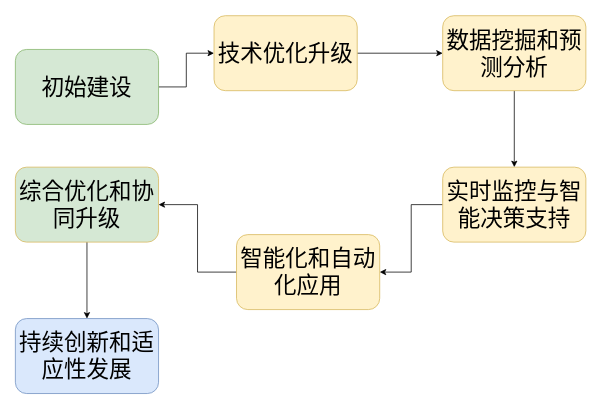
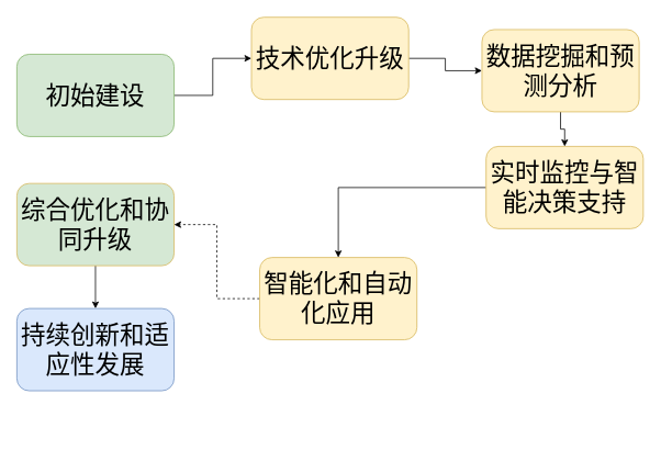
  <mxCell id="0" />
  <mxCell id="1" parent="0" />
  <mxCell id="2" value="" style="edgeStyle=orthogonalEdgeStyle;rounded=0;orthogonalLoop=1;jettySize=auto;html=1;" edge="1" parent="1" source="3" target="5"><mxGeometry relative="1" as="geometry" /></mxCell>
  <mxCell id="3" value="&lt;p class=&quot;MsoNormal&quot;&gt;&lt;font style=&quot;font-size: 30px;&quot; face=&quot;宋体&quot;&gt;初始建设&lt;/font&gt;&lt;/p&gt;" style="rounded=1;whiteSpace=wrap;html=1;fillColor=#d5e8d4;strokeColor=#82b366;" vertex="1" parent="1"><mxGeometry x="20" y="65" width="191" height="100" as="geometry" /></mxCell>
  <mxCell id="4" value="" style="edgeStyle=orthogonalEdgeStyle;rounded=0;orthogonalLoop=1;jettySize=auto;html=1;" edge="1" parent="1" source="5" target="14"><mxGeometry relative="1" as="geometry" /></mxCell>
- <mxCell id="5" value="&lt;p class=&quot;MsoNormal&quot;&gt;&lt;font style=&quot;font-size: 30px;&quot; face=&quot;宋体&quot;&gt;技术优化升级&lt;/font&gt;&lt;/p&gt;" style="rounded=1;whiteSpace=wrap;html=1;fillColor=#fff2cc;strokeColor=#d6b656;" vertex="1" parent="1"><mxGeometry x="285" y="20" width="191" height="100" as="geometry" /></mxCell>
+ <mxCell id="5" value="&lt;p class=&quot;MsoNormal&quot;&gt;&lt;font style=&quot;font-size: 30px;&quot; face=&quot;宋体&quot;&gt;技术优化升级&lt;/font&gt;&lt;/p&gt;" style="rounded=1;whiteSpace=wrap;html=1;fillColor=#fff2cc;strokeColor=#d6b656;" vertex="1" parent="1"><mxGeometry x="305" y="20" width="191" height="100" as="geometry" /></mxCell>
  <mxCell id="6" value="" style="edgeStyle=orthogonalEdgeStyle;rounded=0;orthogonalLoop=1;jettySize=auto;html=1;" edge="1" parent="1" source="7" target="9"><mxGeometry relative="1" as="geometry" /></mxCell>
- <mxCell id="7" value="&lt;p class=&quot;MsoNormal&quot;&gt;&lt;font style=&quot;font-size: 30px;&quot; face=&quot;宋体&quot;&gt;实时监控与智能决策支持&lt;/font&gt;&lt;/p&gt;" style="rounded=1;whiteSpace=wrap;html=1;fillColor=#fff2cc;strokeColor=#d6b656;" vertex="1" parent="1"><mxGeometry x="590" y="222" width="191" height="100" as="geometry" /></mxCell>
- <mxCell id="8" value="" style="edgeStyle=orthogonalEdgeStyle;rounded=0;orthogonalLoop=1;jettySize=auto;html=1;" edge="1" parent="1" source="9" target="11"><mxGeometry relative="1" as="geometry" /></mxCell>
+ <mxCell id="7" value="&lt;p class=&quot;MsoNormal&quot;&gt;&lt;font style=&quot;font-size: 30px;&quot; face=&quot;宋体&quot;&gt;实时监控与智能决策支持&lt;/font&gt;&lt;/p&gt;" style="rounded=1;whiteSpace=wrap;html=1;fillColor=#fff2cc;strokeColor=#d6b656;" vertex="1" parent="1"><mxGeometry x="590" y="177" width="191" height="100" as="geometry" /></mxCell>
+ <mxCell id="8" value="" style="edgeStyle=orthogonalEdgeStyle;rounded=0;orthogonalLoop=1;jettySize=auto;html=1;dashed=1;" edge="1" parent="1" source="9" target="11"><mxGeometry relative="1" as="geometry" /></mxCell>
  <mxCell id="9" value="&lt;p class=&quot;MsoNormal&quot;&gt;&lt;font style=&quot;font-size: 30px;&quot; face=&quot;宋体&quot;&gt;智能化和自动化应用&lt;/font&gt;&lt;/p&gt;" style="rounded=1;whiteSpace=wrap;html=1;fillColor=#fff2cc;strokeColor=#d6b656;" vertex="1" parent="1"><mxGeometry x="315" y="312" width="191" height="100" as="geometry" /></mxCell>
  <mxCell id="10" value="" style="edgeStyle=orthogonalEdgeStyle;rounded=0;orthogonalLoop=1;jettySize=auto;html=1;" edge="1" parent="1" source="11" target="12"><mxGeometry relative="1" as="geometry" /></mxCell>
  <mxCell id="11" value="&lt;p class=&quot;MsoNormal&quot;&gt;&lt;font style=&quot;font-size: 30px;&quot; face=&quot;宋体&quot;&gt;综合优化和协同升级&lt;/font&gt;&lt;/p&gt;" style="rounded=1;whiteSpace=wrap;html=1;fillColor=#d5e8d4;strokeColor=#d6b656;" vertex="1" parent="1"><mxGeometry x="20" y="222" width="191" height="100" as="geometry" /></mxCell>
- <mxCell id="12" value="&lt;p class=&quot;MsoNormal&quot;&gt;&lt;font style=&quot;font-size: 30px;&quot; face=&quot;宋体&quot;&gt;持续创新和适应性发展&lt;/font&gt;&lt;/p&gt;" style="rounded=1;whiteSpace=wrap;html=1;fillColor=#dae8fc;strokeColor=#6c8ebf;" vertex="1" parent="1"><mxGeometry x="20" y="424" width="191" height="100" as="geometry" /></mxCell>
+ <mxCell id="12" value="&lt;p class=&quot;MsoNormal&quot;&gt;&lt;font style=&quot;font-size: 30px;&quot; face=&quot;宋体&quot;&gt;持续创新和适应性发展&lt;/font&gt;&lt;/p&gt;" style="rounded=1;whiteSpace=wrap;html=1;fillColor=#dae8fc;strokeColor=#6c8ebf;" vertex="1" parent="1"><mxGeometry x="20" y="374" width="191" height="100" as="geometry" /></mxCell>
  <mxCell id="13" value="" style="edgeStyle=orthogonalEdgeStyle;rounded=0;orthogonalLoop=1;jettySize=auto;html=1;" edge="1" parent="1" source="14" target="7"><mxGeometry relative="1" as="geometry" /></mxCell>
- <mxCell id="14" value="&lt;p class=&quot;MsoNormal&quot;&gt;&lt;font style=&quot;font-size: 30px;&quot; face=&quot;宋体&quot;&gt;数据挖掘和预测分析&lt;/font&gt;&lt;/p&gt;" style="rounded=1;whiteSpace=wrap;html=1;fillColor=#fff2cc;strokeColor=#d6b656;" vertex="1" parent="1"><mxGeometry x="590" y="20" width="191" height="100" as="geometry" /></mxCell>
+ <mxCell id="14" value="&lt;p class=&quot;MsoNormal&quot;&gt;&lt;font style=&quot;font-size: 30px;&quot; face=&quot;宋体&quot;&gt;数据挖掘和预测分析&lt;/font&gt;&lt;/p&gt;" style="rounded=1;whiteSpace=wrap;html=1;fillColor=#fff2cc;strokeColor=#d6b656;" vertex="1" parent="1"><mxGeometry x="585" y="35" width="191" height="100" as="geometry" /></mxCell>
